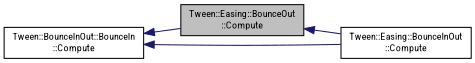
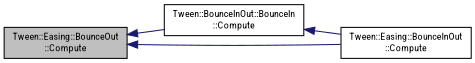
  digraph {
    fontname="Roboto Condensed"
    rankdir=LR
    node [color=black fontname="Roboto Condensed" fontsize=10 shape=record]
    edge [color=midnightblue dir=back fontname="Roboto Condensed" fontsize=10 labelfontname=FreeSans labelfontsize=10 style=solid]
    n1 [fillcolor=grey75 fontcolor=black height=0.2 label="Tween::Easing::BounceOut\l::Compute" style=filled width=0.4]
    n2 [height=0.2 label="Tween::BounceInOut::BounceIn\l::Compute" width=0.4]
    n3 [height=0.2 label="Tween::Easing::BounceInOut\l::Compute" width=0.4]
-   n2 -> n1
+   n1 -> n2
    n1 -> n3
    n2 -> n3
  }
